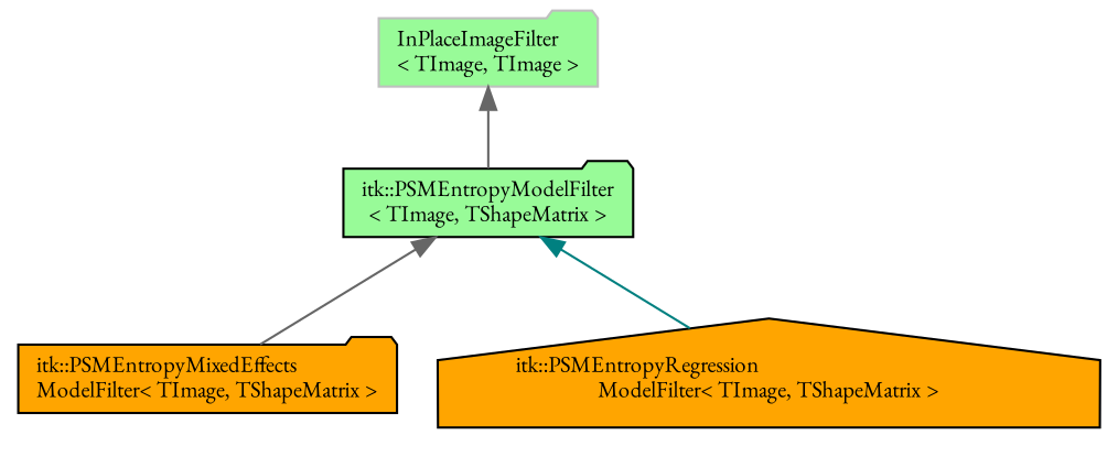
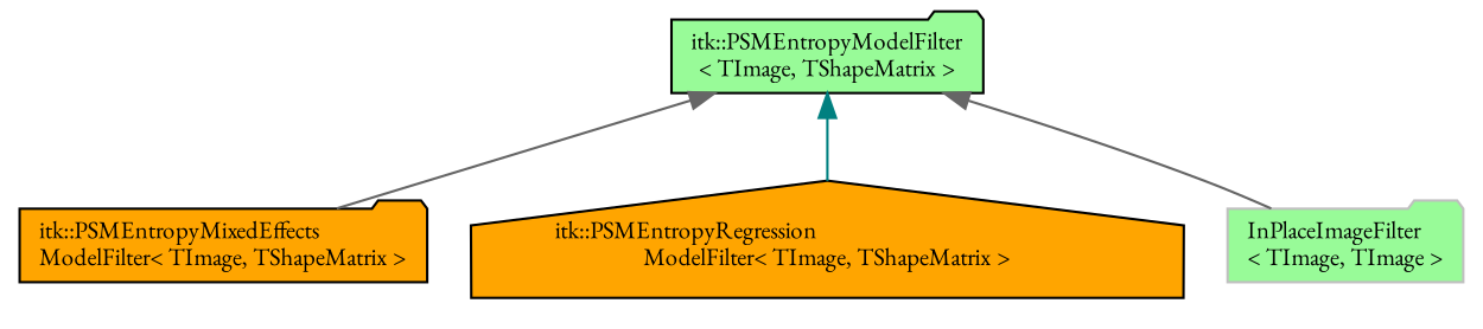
  digraph {
    rankdir=TB
    fontname="EB Garamond"
    node [color=black fillcolor=palegreen fontname="EB Garamond" fontsize=10 shape=folder style=filled]
    edge [color=gray40 dir=back fontname="EB Garamond" fontsize=10 labelfontname=Helvetica labelfontsize=10 style=solid]
    n1 [fontcolor=black height=0.2 label="itk::PSMEntropyModelFilter\l\< TImage, TShapeMatrix \>" width=0.4]
    n2 [fillcolor=orange height=0.2 label="itk::PSMEntropyMixedEffects\lModelFilter\< TImage, TShapeMatrix \>" width=0.4]
    n3 [fillcolor=orange height=0.2 label="itk::PSMEntropyRegression\lModelFilter\< TImage, TShapeMatrix \>" shape=house width=0.4]
    n4 [color=grey75 height=0.2 label="InPlaceImageFilter\l\< TImage, TImage \>" width=0.4]
    n1 -> n2
    n1 -> n3 [color=teal]
-   n4 -> n1
+   n1 -> n4
  }
